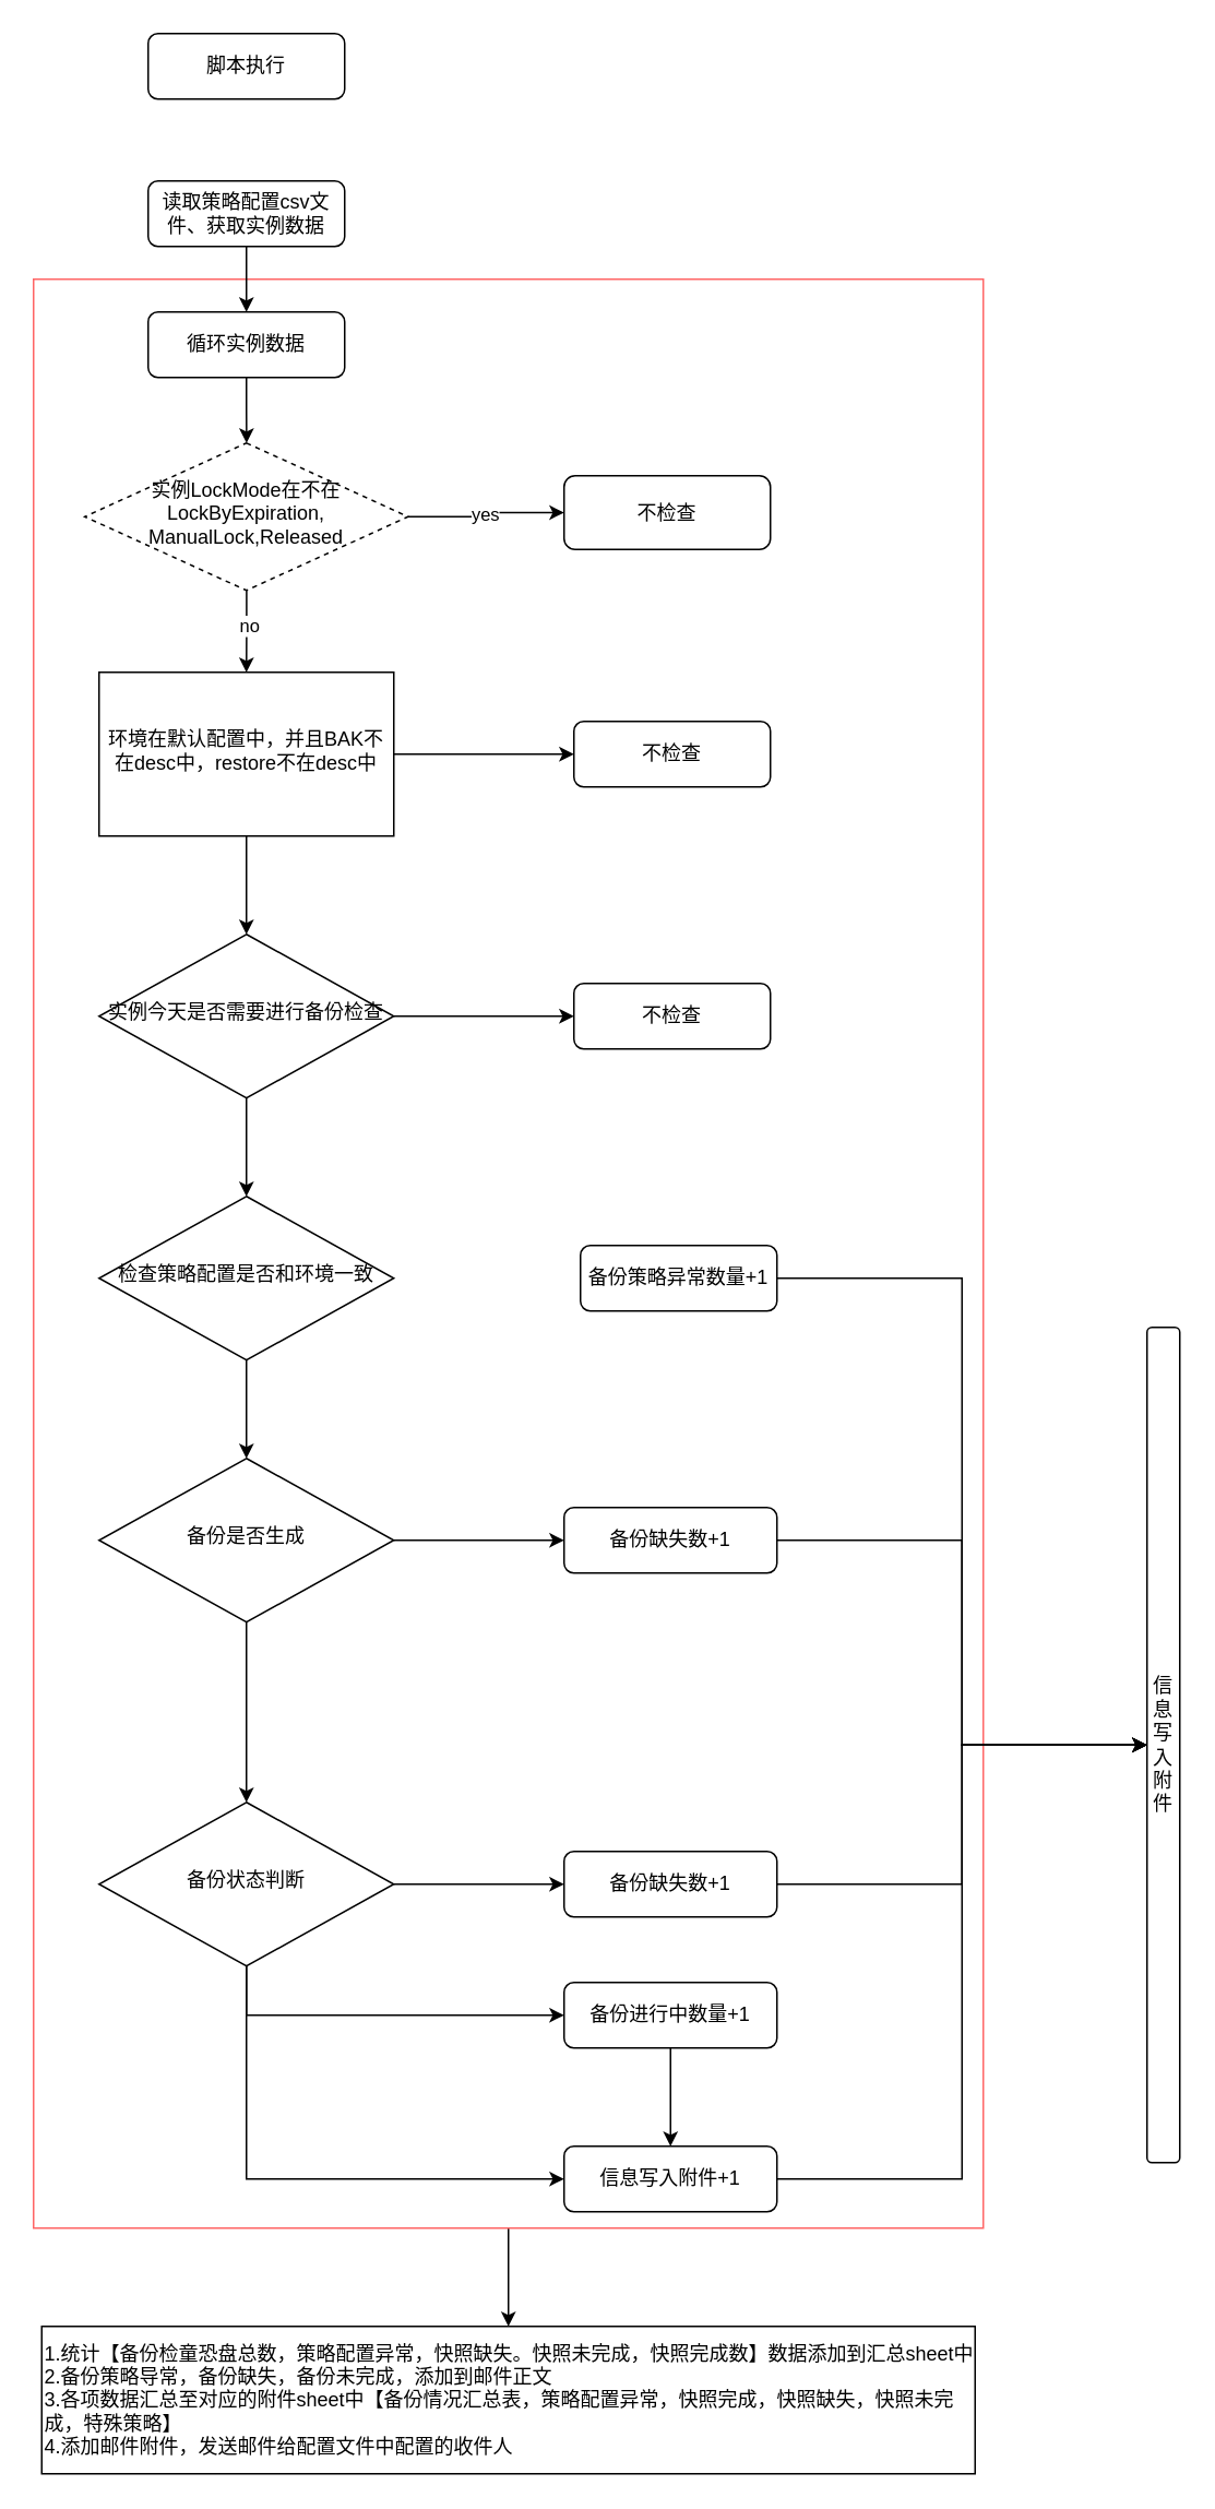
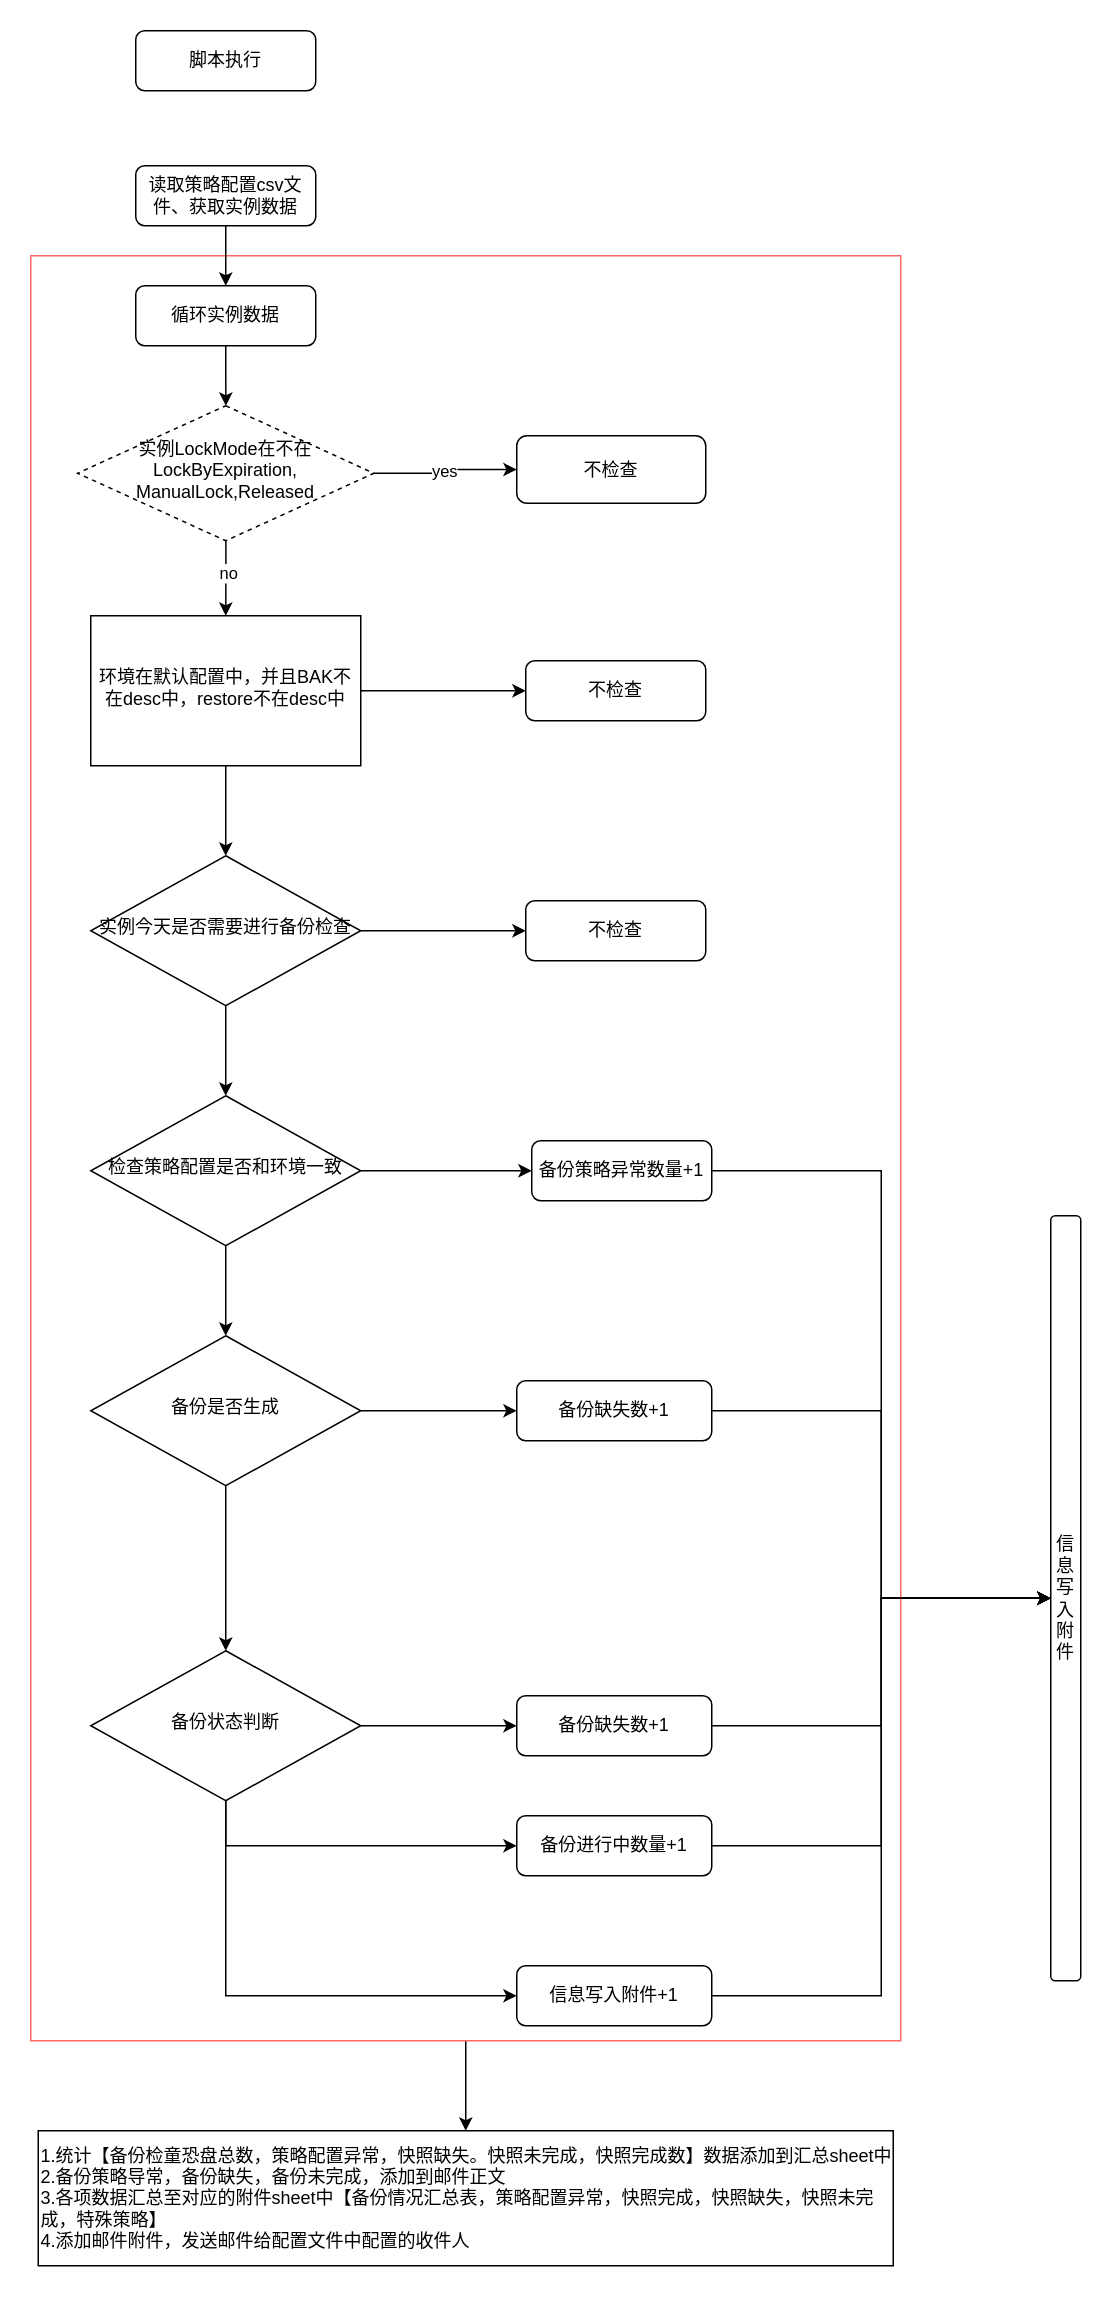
  <mxCell id="0" />
  <mxCell id="1" parent="0" />
  <mxCell id="2" value="" style="edgeStyle=orthogonalEdgeStyle;rounded=0;orthogonalLoop=1;jettySize=auto;html=1;" edge="1" parent="1" source="3" target="43"><mxGeometry relative="1" as="geometry" /></mxCell>
  <mxCell id="3" value="" style="rounded=0;whiteSpace=wrap;html=1;textOpacity=1;labelBorderColor=#FF6666;labelBackgroundColor=#FF6666;strokeColor=#FF6666;" vertex="1" parent="1"><mxGeometry x="20" y="170" width="580" height="1190" as="geometry" /></mxCell>
  <mxCell id="4" value="脚本执行" style="rounded=1;whiteSpace=wrap;html=1;fontSize=12;glass=0;strokeWidth=1;shadow=0;" vertex="1" parent="1"><mxGeometry x="90" y="20" width="120" height="40" as="geometry" /></mxCell>
  <mxCell id="5" value="" style="edgeStyle=orthogonalEdgeStyle;rounded=0;orthogonalLoop=1;jettySize=auto;html=1;" edge="1" parent="1" source="6" target="8"><mxGeometry relative="1" as="geometry" /></mxCell>
  <mxCell id="6" value="读取策略配置csv文件、获取实例数据" style="rounded=1;whiteSpace=wrap;html=1;fontSize=12;glass=0;strokeWidth=1;shadow=0;" vertex="1" parent="1"><mxGeometry x="90" y="110" width="120" height="40" as="geometry" /></mxCell>
  <mxCell id="7" value="" style="edgeStyle=orthogonalEdgeStyle;rounded=0;orthogonalLoop=1;jettySize=auto;html=1;" edge="1" parent="1" source="8" target="12"><mxGeometry relative="1" as="geometry" /></mxCell>
  <mxCell id="8" value="循环实例数据" style="rounded=1;whiteSpace=wrap;html=1;fontSize=12;glass=0;strokeWidth=1;shadow=0;" vertex="1" parent="1"><mxGeometry x="90" y="190" width="120" height="40" as="geometry" /></mxCell>
  <mxCell id="9" value="yes" style="edgeStyle=orthogonalEdgeStyle;rounded=0;orthogonalLoop=1;jettySize=auto;html=1;" edge="1" parent="1" source="12" target="13"><mxGeometry relative="1" as="geometry" /></mxCell>
  <mxCell id="10" style="edgeStyle=orthogonalEdgeStyle;rounded=0;orthogonalLoop=1;jettySize=auto;html=1;" edge="1" parent="1" source="12" target="16"><mxGeometry relative="1" as="geometry" /></mxCell>
  <mxCell id="11" value="no" style="edgeLabel;html=1;align=center;verticalAlign=middle;resizable=0;points=[];" vertex="1" connectable="0" parent="10"><mxGeometry x="-0.121" y="1" relative="1" as="geometry"><mxPoint as="offset" /></mxGeometry></mxCell>
  <mxCell id="12" value="实例LockMode在不在LockByExpiration, ManualLock,Released" style="rhombus;whiteSpace=wrap;html=1;shadow=0;fontFamily=Helvetica;fontSize=12;align=center;strokeWidth=1;spacing=6;spacingTop=-4;dashed=1;" vertex="1" parent="1"><mxGeometry x="51.25" y="270" width="197.5" height="90" as="geometry" /></mxCell>
  <mxCell id="13" value="不检查" style="rounded=1;whiteSpace=wrap;html=1;fontSize=12;glass=0;strokeWidth=1;shadow=0;" vertex="1" parent="1"><mxGeometry x="344" y="290" width="126" height="45" as="geometry" /></mxCell>
  <mxCell id="14" style="edgeStyle=orthogonalEdgeStyle;rounded=0;orthogonalLoop=1;jettySize=auto;html=1;" edge="1" parent="1" source="16" target="17"><mxGeometry relative="1" as="geometry" /></mxCell>
  <mxCell id="15" style="edgeStyle=orthogonalEdgeStyle;rounded=0;orthogonalLoop=1;jettySize=auto;html=1;entryX=0.5;entryY=0;entryDx=0;entryDy=0;" edge="1" parent="1" source="16" target="20"><mxGeometry relative="1" as="geometry" /></mxCell>
  <mxCell id="16" value="环境在默认配置中，并且BAK不在desc中，restore不在desc中" style="whiteSpace=wrap;html=1;shadow=0;fontFamily=Helvetica;fontSize=12;align=center;strokeWidth=1;spacing=6;spacingTop=-4;rounded=0;" vertex="1" parent="1"><mxGeometry x="60" y="410" width="180" height="100" as="geometry" /></mxCell>
  <mxCell id="17" value="不检查" style="rounded=1;whiteSpace=wrap;html=1;fontSize=12;glass=0;strokeWidth=1;shadow=0;" vertex="1" parent="1"><mxGeometry x="350" y="440" width="120" height="40" as="geometry" /></mxCell>
  <mxCell id="18" style="edgeStyle=orthogonalEdgeStyle;rounded=0;orthogonalLoop=1;jettySize=auto;html=1;entryX=0;entryY=0.5;entryDx=0;entryDy=0;" edge="1" parent="1" source="20" target="21"><mxGeometry relative="1" as="geometry" /></mxCell>
  <mxCell id="19" style="edgeStyle=orthogonalEdgeStyle;rounded=0;orthogonalLoop=1;jettySize=auto;html=1;" edge="1" parent="1" source="20" target="24"><mxGeometry relative="1" as="geometry" /></mxCell>
  <mxCell id="20" value="实例今天是否需要进行备份检查" style="rhombus;whiteSpace=wrap;html=1;shadow=0;fontFamily=Helvetica;fontSize=12;align=center;strokeWidth=1;spacing=6;spacingTop=-4;" vertex="1" parent="1"><mxGeometry x="60" y="570" width="180" height="100" as="geometry" /></mxCell>
  <mxCell id="21" value="不检查" style="rounded=1;whiteSpace=wrap;html=1;fontSize=12;glass=0;strokeWidth=1;shadow=0;" vertex="1" parent="1"><mxGeometry x="350" y="600" width="120" height="40" as="geometry" /></mxCell>
+ <mxCell id="22" style="edgeStyle=orthogonalEdgeStyle;rounded=0;orthogonalLoop=1;jettySize=auto;html=1;entryX=0;entryY=0.5;entryDx=0;entryDy=0;" edge="1" parent="1" source="24" target="26"><mxGeometry relative="1" as="geometry" /></mxCell>
  <mxCell id="23" style="edgeStyle=orthogonalEdgeStyle;rounded=0;orthogonalLoop=1;jettySize=auto;html=1;" edge="1" parent="1" source="24" target="30"><mxGeometry relative="1" as="geometry" /></mxCell>
  <mxCell id="24" value="检查策略配置是否和环境一致" style="rhombus;whiteSpace=wrap;html=1;shadow=0;fontFamily=Helvetica;fontSize=12;align=center;strokeWidth=1;spacing=6;spacingTop=-4;" vertex="1" parent="1"><mxGeometry x="60" y="730" width="180" height="100" as="geometry" /></mxCell>
  <mxCell id="25" style="edgeStyle=orthogonalEdgeStyle;rounded=0;orthogonalLoop=1;jettySize=auto;html=1;entryX=0;entryY=0.5;entryDx=0;entryDy=0;" edge="1" parent="1" source="26" target="27"><mxGeometry relative="1" as="geometry" /></mxCell>
  <mxCell id="26" value="备份策略异常数量+1" style="rounded=1;whiteSpace=wrap;html=1;fontSize=12;glass=0;strokeWidth=1;shadow=0;" vertex="1" parent="1"><mxGeometry x="354" y="760" width="120" height="40" as="geometry" /></mxCell>
  <mxCell id="27" value="信息写入附件" style="rounded=1;whiteSpace=wrap;html=1;" vertex="1" parent="1"><mxGeometry x="700" y="810" width="20" height="510" as="geometry" /></mxCell>
  <mxCell id="28" style="edgeStyle=orthogonalEdgeStyle;rounded=0;orthogonalLoop=1;jettySize=auto;html=1;" edge="1" parent="1" source="30" target="32"><mxGeometry relative="1" as="geometry" /></mxCell>
  <mxCell id="29" style="edgeStyle=orthogonalEdgeStyle;rounded=0;orthogonalLoop=1;jettySize=auto;html=1;" edge="1" parent="1" source="30" target="36"><mxGeometry relative="1" as="geometry" /></mxCell>
  <mxCell id="30" value="备份是否生成" style="rhombus;whiteSpace=wrap;html=1;shadow=0;fontFamily=Helvetica;fontSize=12;align=center;strokeWidth=1;spacing=6;spacingTop=-4;" vertex="1" parent="1"><mxGeometry x="60" y="890" width="180" height="100" as="geometry" /></mxCell>
  <mxCell id="31" style="edgeStyle=orthogonalEdgeStyle;rounded=0;orthogonalLoop=1;jettySize=auto;html=1;entryX=0;entryY=0.5;entryDx=0;entryDy=0;" edge="1" parent="1" source="32" target="27"><mxGeometry relative="1" as="geometry" /></mxCell>
  <mxCell id="32" value="备份缺失数+1" style="rounded=1;whiteSpace=wrap;html=1;fontSize=12;glass=0;strokeWidth=1;shadow=0;" vertex="1" parent="1"><mxGeometry x="344" y="920" width="130" height="40" as="geometry" /></mxCell>
  <mxCell id="33" style="edgeStyle=orthogonalEdgeStyle;rounded=0;orthogonalLoop=1;jettySize=auto;html=1;entryX=0;entryY=0.5;entryDx=0;entryDy=0;" edge="1" parent="1" source="36" target="38"><mxGeometry relative="1" as="geometry" /></mxCell>
  <mxCell id="34" style="edgeStyle=orthogonalEdgeStyle;rounded=0;orthogonalLoop=1;jettySize=auto;html=1;entryX=0;entryY=0.5;entryDx=0;entryDy=0;" edge="1" parent="1" source="36" target="40"><mxGeometry relative="1" as="geometry"><Array as="points"><mxPoint x="150" y="1230" /></Array></mxGeometry></mxCell>
  <mxCell id="35" style="edgeStyle=orthogonalEdgeStyle;rounded=0;orthogonalLoop=1;jettySize=auto;html=1;entryX=0;entryY=0.5;entryDx=0;entryDy=0;" edge="1" parent="1" source="36" target="42"><mxGeometry relative="1" as="geometry"><Array as="points"><mxPoint x="150" y="1330" /></Array></mxGeometry></mxCell>
  <mxCell id="36" value="备份状态判断" style="rhombus;whiteSpace=wrap;html=1;shadow=0;fontFamily=Helvetica;fontSize=12;align=center;strokeWidth=1;spacing=6;spacingTop=-4;" vertex="1" parent="1"><mxGeometry x="60" y="1100" width="180" height="100" as="geometry" /></mxCell>
  <mxCell id="37" style="edgeStyle=orthogonalEdgeStyle;rounded=0;orthogonalLoop=1;jettySize=auto;html=1;entryX=0;entryY=0.5;entryDx=0;entryDy=0;" edge="1" parent="1" source="38" target="27"><mxGeometry relative="1" as="geometry" /></mxCell>
  <mxCell id="38" value="备份缺失数+1" style="rounded=1;whiteSpace=wrap;html=1;fontSize=12;glass=0;strokeWidth=1;shadow=0;" vertex="1" parent="1"><mxGeometry x="344" y="1130" width="130" height="40" as="geometry" /></mxCell>
- <mxCell id="39" style="edgeStyle=orthogonalEdgeStyle;rounded=0;orthogonalLoop=1;jettySize=auto;html=1;" edge="1" parent="1" source="40" target="42"><mxGeometry relative="1" as="geometry" /></mxCell>
+ <mxCell id="39" style="edgeStyle=orthogonalEdgeStyle;rounded=0;orthogonalLoop=1;jettySize=auto;html=1;entryX=0;entryY=0.5;entryDx=0;entryDy=0;" edge="1" parent="1" source="40" target="27"><mxGeometry relative="1" as="geometry" /></mxCell>
  <mxCell id="40" value="备份进行中数量+1" style="rounded=1;whiteSpace=wrap;html=1;fontSize=12;glass=0;strokeWidth=1;shadow=0;" vertex="1" parent="1"><mxGeometry x="344" y="1210" width="130" height="40" as="geometry" /></mxCell>
  <mxCell id="41" style="edgeStyle=orthogonalEdgeStyle;rounded=0;orthogonalLoop=1;jettySize=auto;html=1;entryX=0;entryY=0.5;entryDx=0;entryDy=0;" edge="1" parent="1" source="42" target="27"><mxGeometry relative="1" as="geometry" /></mxCell>
  <mxCell id="42" value="信息写入附件+1" style="rounded=1;whiteSpace=wrap;html=1;fontSize=12;glass=0;strokeWidth=1;shadow=0;" vertex="1" parent="1"><mxGeometry x="344" y="1310" width="130" height="40" as="geometry" /></mxCell>
  <mxCell id="43" value="1.统计【备份检童恐盘总数，策略配置异常，快照缺失。快照未完成，快照完成数】数据添加到汇总sheet中&lt;br&gt;2.备份策略导常，备份缺失，备份未完成，添加到邮件正文&lt;br&gt;3.各项数据汇总至对应的附件sheet中【备份情况汇总表，策略配置异常，快照完成，快照缺失，快照未完成，特殊策略】&lt;br&gt;4.添加邮件附件，发送邮件给配置文件中配置的收件人" style="rounded=0;whiteSpace=wrap;html=1;align=left;" vertex="1" parent="1"><mxGeometry x="25" y="1420" width="570" height="90" as="geometry" /></mxCell>
